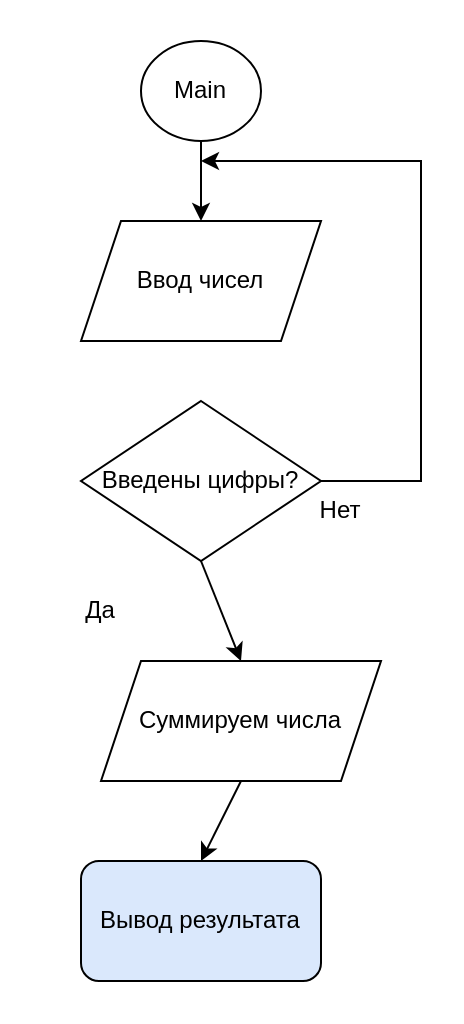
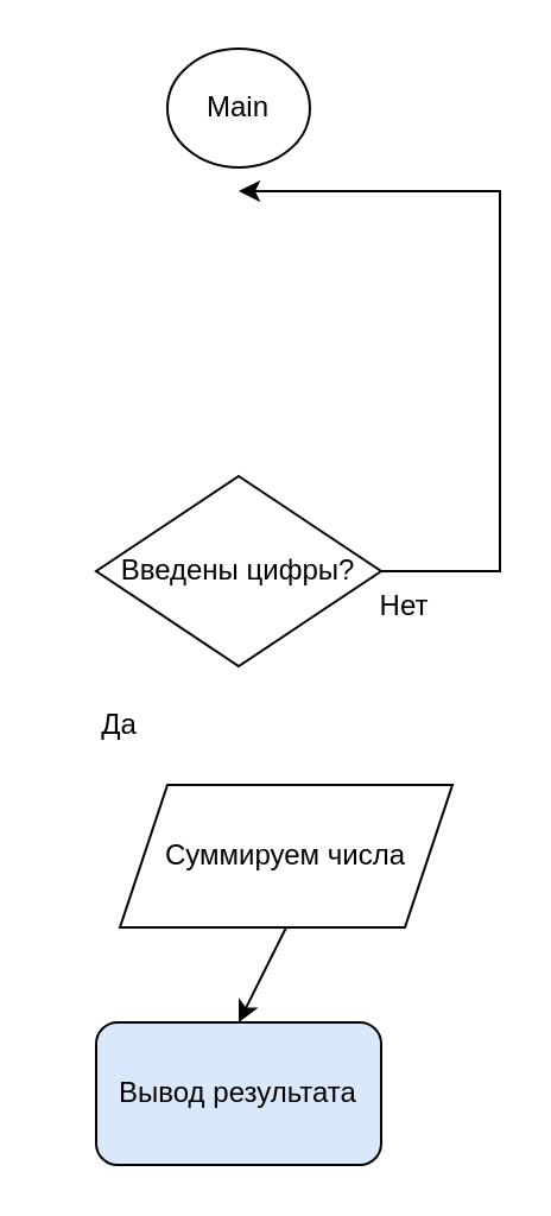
  <mxCell id="0" />
  <mxCell id="1" parent="0" />
  <mxCell id="2" value="Main" style="ellipse;whiteSpace=wrap;html=1;" vertex="1" parent="1"><mxGeometry x="70" y="20" width="60" height="50" as="geometry" /></mxCell>
- <mxCell id="3" value="Ввод чисел" style="shape=parallelogram;perimeter=parallelogramPerimeter;whiteSpace=wrap;html=1;fixedSize=1;" vertex="1" parent="1"><mxGeometry x="40" y="110" width="120" height="60" as="geometry" /></mxCell>
- <mxCell id="4" value="" style="endArrow=classic;html=1;rounded=0;exitX=0.5;exitY=1;exitDx=0;exitDy=0;entryX=0.5;entryY=0;entryDx=0;entryDy=0;" edge="1" parent="1" source="2" target="3"><mxGeometry width="50" height="50" relative="1" as="geometry"><mxPoint x="90" y="270" as="sourcePoint" /><mxPoint x="140" y="220" as="targetPoint" /></mxGeometry></mxCell>
  <mxCell id="5" value="Введены цифры?" style="rhombus;whiteSpace=wrap;html=1;" vertex="1" parent="1"><mxGeometry x="40" y="200" width="120" height="80" as="geometry" /></mxCell>
  <mxCell id="6" value="" style="endArrow=classic;html=1;rounded=0;exitX=1;exitY=0.5;exitDx=0;exitDy=0;" edge="1" parent="1" source="5"><mxGeometry width="50" height="50" relative="1" as="geometry"><mxPoint x="90" y="260" as="sourcePoint" /><mxPoint x="100" y="80" as="targetPoint" /><Array as="points"><mxPoint x="210" y="240" /><mxPoint x="210" y="80" /></Array></mxGeometry></mxCell>
  <mxCell id="7" value="Нет" style="text;html=1;strokeColor=none;fillColor=none;align=center;verticalAlign=middle;whiteSpace=wrap;rounded=0;" vertex="1" parent="1"><mxGeometry x="140" y="240" width="60" height="30" as="geometry" /></mxCell>
- <mxCell id="8" value="" style="endArrow=classic;html=1;rounded=0;entryX=0.5;entryY=0;entryDx=0;entryDy=0;exitX=0.5;exitY=1;exitDx=0;exitDy=0;" edge="1" parent="1" source="5" target="10"><mxGeometry width="50" height="50" relative="1" as="geometry"><mxPoint x="100" y="330" as="sourcePoint" /><mxPoint x="100" y="380" as="targetPoint" /></mxGeometry></mxCell>
  <mxCell id="9" value="Да" style="text;html=1;strokeColor=none;fillColor=none;align=center;verticalAlign=middle;whiteSpace=wrap;rounded=0;" vertex="1" parent="1"><mxGeometry x="20" y="290" width="60" height="30" as="geometry" /></mxCell>
  <mxCell id="10" value="Суммируем числа" style="shape=parallelogram;perimeter=parallelogramPerimeter;whiteSpace=wrap;html=1;fixedSize=1;" vertex="1" parent="1"><mxGeometry x="50" y="330" width="140" height="60" as="geometry" /></mxCell>
  <mxCell id="11" value="" style="endArrow=classic;html=1;rounded=0;exitX=0.5;exitY=1;exitDx=0;exitDy=0;entryX=0.5;entryY=0;entryDx=0;entryDy=0;" edge="1" parent="1" source="10" target="12"><mxGeometry width="50" height="50" relative="1" as="geometry"><mxPoint x="90" y="490" as="sourcePoint" /><mxPoint x="100" y="470" as="targetPoint" /></mxGeometry></mxCell>
  <mxCell id="12" value="Вывод результата" style="rounded=1;whiteSpace=wrap;html=1;fillColor=#dae8fc;" vertex="1" parent="1"><mxGeometry x="40" y="430" width="120" height="60" as="geometry" /></mxCell>
